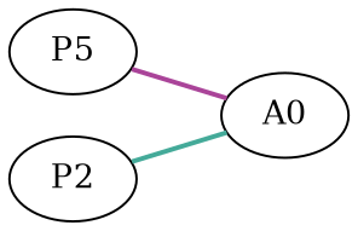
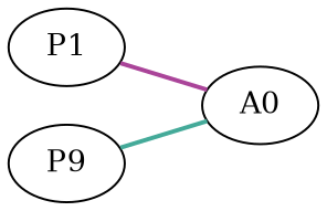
  graph {
    rankdir=LR
    edge [style=bold]
    n1 [label=A0]
-   P1 [label=P5]
-   P2
+   P1
+   P2 [label=P9]
    P1 -- n1 [color="#AA4499"]
    P2 -- n1 [color="#44AA99"]
  }
